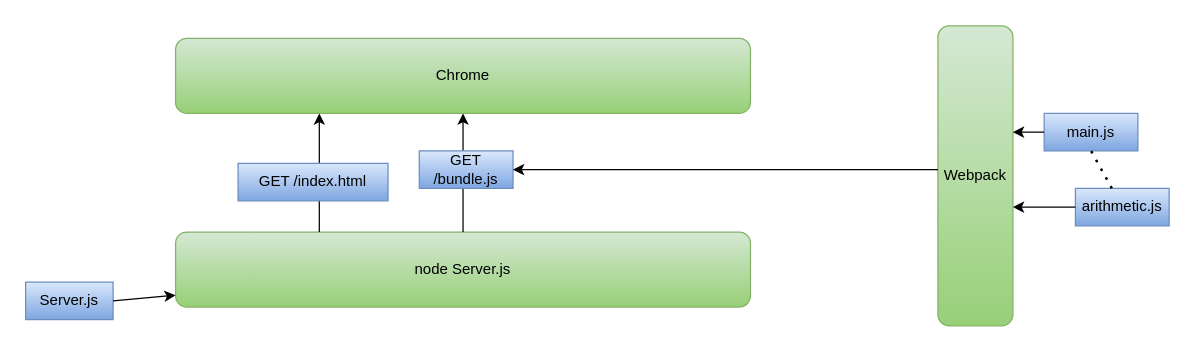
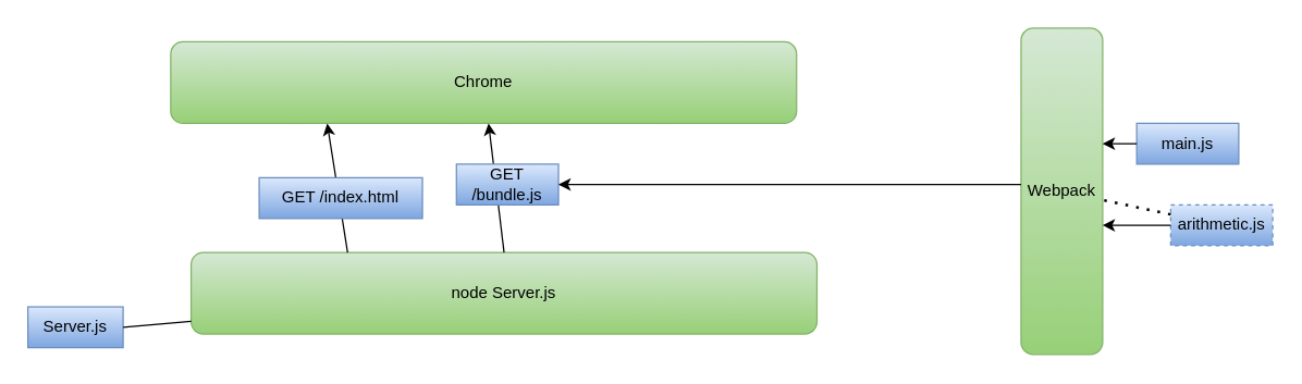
  <mxCell id="0" />
  <mxCell id="1" parent="0" />
  <mxCell id="2" value="node Server.js" style="rounded=1;whiteSpace=wrap;html=1;fillColor=#d5e8d4;strokeColor=#82b366;gradientColor=#97d077;" parent="1" vertex="1"><mxGeometry x="140" y="185" width="460" height="60" as="geometry" /></mxCell>
  <mxCell id="3" value="Server.js" style="rounded=0;whiteSpace=wrap;html=1;fillColor=#dae8fc;strokeColor=#6c8ebf;gradientColor=#7ea6e0;" parent="1" vertex="1"><mxGeometry x="20" y="225" width="70" height="30" as="geometry" /></mxCell>
- <mxCell id="4" value="" style="endArrow=classic;html=1;rounded=0;exitX=1;exitY=0.5;exitDx=0;exitDy=0;" parent="1" source="3" target="2" edge="1"><mxGeometry width="50" height="50" relative="1" as="geometry"><mxPoint x="200" y="250" as="sourcePoint" /><mxPoint x="250" y="200" as="targetPoint" /></mxGeometry></mxCell>
- <mxCell id="5" value="Chrome" style="rounded=1;whiteSpace=wrap;html=1;fillColor=#d5e8d4;strokeColor=#82b366;gradientColor=#97d077;" parent="1" vertex="1"><mxGeometry x="140" y="30" width="460" height="60" as="geometry" /></mxCell>
+ <mxCell id="4" value="" style="endArrow=none;html=1;rounded=0;exitX=1;exitY=0.5;exitDx=0;exitDy=0;" parent="1" source="3" target="2" edge="1"><mxGeometry width="50" height="50" relative="1" as="geometry"><mxPoint x="200" y="250" as="sourcePoint" /><mxPoint x="250" y="200" as="targetPoint" /></mxGeometry></mxCell>
+ <mxCell id="5" value="Chrome" style="rounded=1;whiteSpace=wrap;html=1;fillColor=#d5e8d4;strokeColor=#82b366;gradientColor=#97d077;" parent="1" vertex="1"><mxGeometry x="125" y="30" width="460" height="60" as="geometry" /></mxCell>
  <mxCell id="6" value="" style="endArrow=classic;html=1;rounded=0;exitX=0.25;exitY=0;exitDx=0;exitDy=0;entryX=0.25;entryY=1;entryDx=0;entryDy=0;" edge="1" parent="1" source="2" target="5"><mxGeometry width="50" height="50" relative="1" as="geometry"><mxPoint x="210" y="170" as="sourcePoint" /><mxPoint x="260" y="100" as="targetPoint" /></mxGeometry></mxCell>
  <mxCell id="7" value="GET /index.html" style="rounded=0;whiteSpace=wrap;html=1;fillColor=#dae8fc;strokeColor=#6c8ebf;gradientColor=#7ea6e0;" vertex="1" parent="1"><mxGeometry x="190" y="130" width="120" height="30" as="geometry" /></mxCell>
  <mxCell id="8" value="" style="endArrow=classic;html=1;rounded=0;exitX=0.5;exitY=0;exitDx=0;exitDy=0;" edge="1" parent="1" source="2" target="5"><mxGeometry width="50" height="50" relative="1" as="geometry"><mxPoint x="265" y="195" as="sourcePoint" /><mxPoint x="265" y="100" as="targetPoint" /></mxGeometry></mxCell>
  <mxCell id="9" value="GET /bundle.js" style="rounded=0;whiteSpace=wrap;html=1;fillColor=#dae8fc;strokeColor=#6c8ebf;gradientColor=#7ea6e0;" vertex="1" parent="1"><mxGeometry x="335" y="120" width="75" height="30" as="geometry" /></mxCell>
  <mxCell id="10" value="main.js" style="rounded=0;whiteSpace=wrap;html=1;fillColor=#dae8fc;strokeColor=#6c8ebf;gradientColor=#7ea6e0;" vertex="1" parent="1"><mxGeometry x="835" y="90" width="75" height="30" as="geometry" /></mxCell>
- <mxCell id="11" value="arithmetic.js" style="rounded=0;whiteSpace=wrap;html=1;fillColor=#dae8fc;strokeColor=#6c8ebf;gradientColor=#7ea6e0;" vertex="1" parent="1"><mxGeometry x="860" y="150" width="75" height="30" as="geometry" /></mxCell>
- <mxCell id="12" value="" style="endArrow=none;dashed=1;html=1;dashPattern=1 3;strokeWidth=2;rounded=0;entryX=0.5;entryY=1;entryDx=0;entryDy=0;" edge="1" parent="1" source="11" target="10"><mxGeometry width="50" height="50" relative="1" as="geometry"><mxPoint x="870" y="190" as="sourcePoint" /><mxPoint x="920" y="140" as="targetPoint" /></mxGeometry></mxCell>
+ <mxCell id="11" value="arithmetic.js" style="rounded=0;whiteSpace=wrap;html=1;fillColor=#dae8fc;strokeColor=#6c8ebf;gradientColor=#7ea6e0;dashed=1;" vertex="1" parent="1"><mxGeometry x="860" y="150" width="75" height="30" as="geometry" /></mxCell>
+ <mxCell id="12" value="" style="endArrow=none;dashed=1;html=1;dashPattern=1 3;strokeWidth=2;rounded=0;" edge="1" parent="1" source="11" target="13"><mxGeometry width="50" height="50" relative="1" as="geometry"><mxPoint x="870" y="190" as="sourcePoint" /><mxPoint x="920" y="140" as="targetPoint" /></mxGeometry></mxCell>
  <mxCell id="13" value="Webpack" style="rounded=1;whiteSpace=wrap;html=1;fillColor=#d5e8d4;strokeColor=#82b366;gradientColor=#97d077;" vertex="1" parent="1"><mxGeometry x="750" y="20" width="60" height="240" as="geometry" /></mxCell>
  <mxCell id="14" value="" style="endArrow=classic;html=1;rounded=0;exitX=0;exitY=0.5;exitDx=0;exitDy=0;" edge="1" parent="1" source="10"><mxGeometry width="50" height="50" relative="1" as="geometry"><mxPoint x="710" y="210" as="sourcePoint" /><mxPoint x="810" y="105" as="targetPoint" /></mxGeometry></mxCell>
  <mxCell id="15" value="" style="endArrow=classic;html=1;rounded=0;exitX=0;exitY=0.5;exitDx=0;exitDy=0;" edge="1" parent="1" source="11"><mxGeometry width="50" height="50" relative="1" as="geometry"><mxPoint x="710" y="210" as="sourcePoint" /><mxPoint x="810" y="165" as="targetPoint" /></mxGeometry></mxCell>
  <mxCell id="16" value="" style="endArrow=classic;html=1;rounded=0;" edge="1" parent="1"><mxGeometry width="50" height="50" relative="1" as="geometry"><mxPoint x="750" y="135" as="sourcePoint" /><mxPoint x="410" y="135" as="targetPoint" /></mxGeometry></mxCell>
